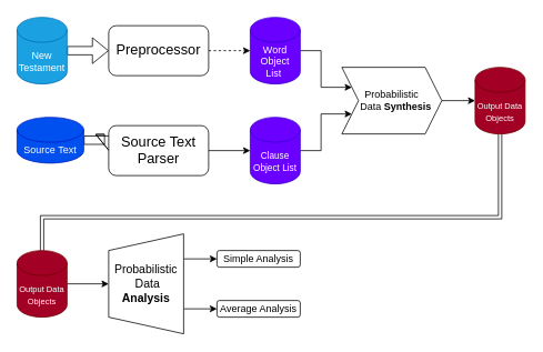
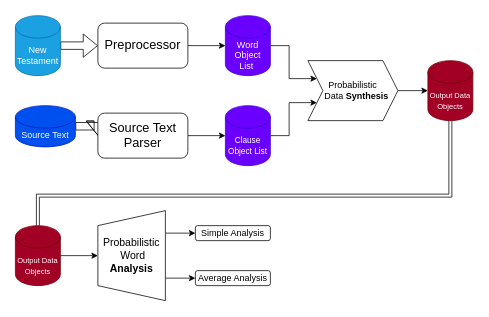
  <mxCell id="0" />
  <mxCell id="1" parent="0" />
  <mxCell id="2" style="edgeStyle=orthogonalEdgeStyle;rounded=0;orthogonalLoop=1;jettySize=auto;html=1;exitX=1;exitY=0.5;exitDx=0;exitDy=0;exitPerimeter=0;entryX=0;entryY=0.5;entryDx=0;entryDy=0;shape=flexArrow;" parent="1" source="3" target="11" edge="1"><mxGeometry relative="1" as="geometry" /></mxCell>
  <mxCell id="3" value="New Testament" style="shape=cylinder3;whiteSpace=wrap;html=1;boundedLbl=1;backgroundOutline=1;size=15;fillColor=#1ba1e2;fontColor=#ffffff;strokeColor=#006EAF;" parent="1" vertex="1"><mxGeometry x="20" y="20" width="60" height="80" as="geometry" /></mxCell>
  <mxCell id="4" style="edgeStyle=orthogonalEdgeStyle;rounded=0;orthogonalLoop=1;jettySize=auto;html=1;exitX=1;exitY=0.5;exitDx=0;exitDy=0;exitPerimeter=0;entryX=0;entryY=0.5;entryDx=0;entryDy=0;shape=flexArrow;" parent="1" source="5" target="13" edge="1"><mxGeometry relative="1" as="geometry" /></mxCell>
  <mxCell id="5" value="Source Text" style="shape=cylinder3;whiteSpace=wrap;html=1;boundedLbl=1;backgroundOutline=1;size=15;fillColor=#0050ef;fontColor=#ffffff;strokeColor=#001DBC;" parent="1" vertex="1"><mxGeometry x="20" y="140" width="80" height="55" as="geometry" /></mxCell>
  <mxCell id="6" style="edgeStyle=orthogonalEdgeStyle;rounded=0;orthogonalLoop=1;jettySize=auto;html=1;exitX=1;exitY=0.5;exitDx=0;exitDy=0;exitPerimeter=0;entryX=0;entryY=0.75;entryDx=0;entryDy=0;" parent="1" source="7" target="15" edge="1"><mxGeometry relative="1" as="geometry" /></mxCell>
  <mxCell id="7" value="&lt;font style=&quot;font-size: 11px;&quot;&gt;Clause Object List&lt;br&gt;&lt;/font&gt;" style="shape=cylinder3;whiteSpace=wrap;html=1;boundedLbl=1;backgroundOutline=1;size=15;fillColor=#6a00ff;fontColor=#ffffff;strokeColor=#3700CC;" parent="1" vertex="1"><mxGeometry x="300" y="140" width="60" height="80" as="geometry" /></mxCell>
  <mxCell id="8" style="edgeStyle=orthogonalEdgeStyle;rounded=0;orthogonalLoop=1;jettySize=auto;html=1;exitX=1;exitY=0.5;exitDx=0;exitDy=0;exitPerimeter=0;entryX=0;entryY=0.25;entryDx=0;entryDy=0;" parent="1" source="9" target="15" edge="1"><mxGeometry relative="1" as="geometry" /></mxCell>
  <mxCell id="9" value="Word Object List&amp;nbsp;" style="shape=cylinder3;whiteSpace=wrap;html=1;boundedLbl=1;backgroundOutline=1;size=15;fillColor=#6a00ff;fontColor=#ffffff;strokeColor=#3700CC;" parent="1" vertex="1"><mxGeometry x="300" y="20" width="60" height="80" as="geometry" /></mxCell>
- <mxCell id="10" style="edgeStyle=orthogonalEdgeStyle;rounded=0;orthogonalLoop=1;jettySize=auto;html=1;exitX=1;exitY=0.5;exitDx=0;exitDy=0;entryX=0;entryY=0.5;entryDx=0;entryDy=0;entryPerimeter=0;dashed=1;" parent="1" source="11" target="9" edge="1"><mxGeometry relative="1" as="geometry" /></mxCell>
+ <mxCell id="10" style="edgeStyle=orthogonalEdgeStyle;rounded=0;orthogonalLoop=1;jettySize=auto;html=1;exitX=1;exitY=0.5;exitDx=0;exitDy=0;entryX=0;entryY=0.5;entryDx=0;entryDy=0;entryPerimeter=0;" parent="1" source="11" target="9" edge="1"><mxGeometry relative="1" as="geometry" /></mxCell>
  <mxCell id="11" value="Preprocessor" style="rounded=1;whiteSpace=wrap;html=1;fontSize=17;" parent="1" vertex="1"><mxGeometry x="130" y="30" width="120" height="60" as="geometry" /></mxCell>
  <mxCell id="12" style="edgeStyle=orthogonalEdgeStyle;rounded=0;orthogonalLoop=1;jettySize=auto;html=1;exitX=1;exitY=0.5;exitDx=0;exitDy=0;entryX=0;entryY=0.5;entryDx=0;entryDy=0;entryPerimeter=0;" parent="1" source="13" target="7" edge="1"><mxGeometry relative="1" as="geometry" /></mxCell>
  <mxCell id="13" value="Source Text Parser" style="rounded=1;whiteSpace=wrap;html=1;fontSize=17;" parent="1" vertex="1"><mxGeometry x="130" y="150" width="120" height="60" as="geometry" /></mxCell>
  <mxCell id="14" style="edgeStyle=orthogonalEdgeStyle;rounded=0;orthogonalLoop=1;jettySize=auto;html=1;exitX=1;exitY=0.5;exitDx=0;exitDy=0;entryX=0;entryY=0.5;entryDx=0;entryDy=0;entryPerimeter=0;" parent="1" source="15" target="17" edge="1"><mxGeometry relative="1" as="geometry" /></mxCell>
  <mxCell id="15" value="Probabilistic&lt;br&gt;&amp;nbsp; &amp;nbsp;Data &lt;b&gt;Synthesis&lt;/b&gt;" style="shape=step;perimeter=stepPerimeter;whiteSpace=wrap;html=1;fixedSize=1;" parent="1" vertex="1"><mxGeometry x="410" y="80" width="120" height="80" as="geometry" /></mxCell>
  <mxCell id="16" style="edgeStyle=orthogonalEdgeStyle;rounded=0;orthogonalLoop=1;jettySize=auto;html=1;exitX=0.5;exitY=1;exitDx=0;exitDy=0;exitPerimeter=0;entryX=0.5;entryY=0;entryDx=0;entryDy=0;entryPerimeter=0;shape=link;" parent="1" source="17" target="22" edge="1"><mxGeometry relative="1" as="geometry"><Array as="points"><mxPoint x="600" y="260" /><mxPoint x="50" y="260" /></Array></mxGeometry></mxCell>
  <mxCell id="17" value="&lt;font style=&quot;font-size: 10px;&quot;&gt;Output Data Objects&lt;/font&gt;" style="shape=cylinder3;whiteSpace=wrap;html=1;boundedLbl=1;backgroundOutline=1;size=15;fillColor=#a20025;fontColor=#ffffff;strokeColor=#6F0000;" parent="1" vertex="1"><mxGeometry x="570" y="80" width="60" height="80" as="geometry" /></mxCell>
  <mxCell id="18" style="edgeStyle=orthogonalEdgeStyle;rounded=0;orthogonalLoop=1;jettySize=auto;html=1;exitX=0.75;exitY=1;exitDx=0;exitDy=0;entryX=0;entryY=0.5;entryDx=0;entryDy=0;" parent="1" source="20" target="23" edge="1"><mxGeometry relative="1" as="geometry" /></mxCell>
  <mxCell id="19" style="edgeStyle=orthogonalEdgeStyle;rounded=0;orthogonalLoop=1;jettySize=auto;html=1;exitX=0.25;exitY=1;exitDx=0;exitDy=0;entryX=0;entryY=0.5;entryDx=0;entryDy=0;" parent="1" source="20" target="24" edge="1"><mxGeometry relative="1" as="geometry" /></mxCell>
- <mxCell id="20" value="Probabilistic&lt;br style=&quot;font-size: 14px;&quot;&gt;&amp;nbsp;Data &lt;b&gt;Analysis&lt;/b&gt;" style="shape=trapezoid;perimeter=trapezoidPerimeter;whiteSpace=wrap;html=1;fixedSize=1;fontSize=14;direction=north;" parent="1" vertex="1"><mxGeometry x="130" y="280" width="90" height="120" as="geometry" /></mxCell>
+ <mxCell id="20" value="Probabilistic&lt;br style=&quot;font-size: 14px;&quot;&gt;&amp;nbsp;Word &lt;b&gt;Analysis&lt;/b&gt;" style="shape=trapezoid;perimeter=trapezoidPerimeter;whiteSpace=wrap;html=1;fixedSize=1;fontSize=14;direction=north;" parent="1" vertex="1"><mxGeometry x="130" y="280" width="90" height="120" as="geometry" /></mxCell>
  <mxCell id="21" style="edgeStyle=orthogonalEdgeStyle;rounded=0;orthogonalLoop=1;jettySize=auto;html=1;exitX=1;exitY=0.5;exitDx=0;exitDy=0;exitPerimeter=0;entryX=0.5;entryY=0;entryDx=0;entryDy=0;" parent="1" source="22" target="20" edge="1"><mxGeometry relative="1" as="geometry" /></mxCell>
  <mxCell id="22" value="&lt;font style=&quot;font-size: 10px;&quot;&gt;Output Data Objects&lt;/font&gt;" style="shape=cylinder3;whiteSpace=wrap;html=1;boundedLbl=1;backgroundOutline=1;size=15;fillColor=#a20025;fontColor=#ffffff;strokeColor=#6F0000;" parent="1" vertex="1"><mxGeometry x="20" y="300" width="60" height="80" as="geometry" /></mxCell>
  <mxCell id="23" value="Simple Analysis" style="rounded=1;whiteSpace=wrap;html=1;" parent="1" vertex="1"><mxGeometry x="260" y="300" width="100" height="20" as="geometry" /></mxCell>
  <mxCell id="24" value="Average Analysis" style="rounded=1;whiteSpace=wrap;html=1;" parent="1" vertex="1"><mxGeometry x="260" y="360" width="100" height="20" as="geometry" /></mxCell>
